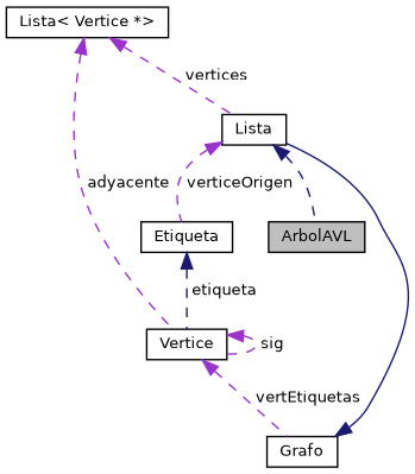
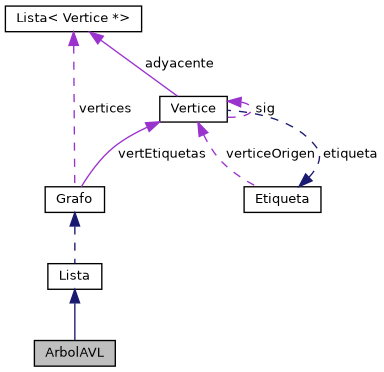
  digraph {
    node [color=black fillcolor=white fontname=Helvetica fontsize=10 shape=record style=filled]
    edge [color=darkorchid3 dir=back fontname=Helvetica fontsize=10 labelfontname=Helvetica labelfontsize=10 style=dashed]
    n1 [fillcolor=grey75 fontcolor=black height=0.2 label=ArbolAVL width=0.4]
    n2 [height=0.2 label=Lista width=0.4]
    n3 [height=0.2 label=Grafo width=0.4]
    n4 [height=0.2 label="Lista\< Vertice *\>" width=0.4]
    n5 [height=0.2 label=Vertice width=0.4]
    n6 [height=0.2 label=Etiqueta width=0.4]
-   n2 -> n1 [color=midnightblue]
-   n3 -> n2 [color=midnightblue style=solid]
-   n4 -> n2 [label=" vertices"]
-   n4 -> n5 [label=" adyacente"]
-   n5 -> n3 [label=" vertEtiquetas"]
+   n2 -> n1 [color=midnightblue style=solid]
+   n3 -> n2 [color=midnightblue]
+   n4 -> n3 [label=" vertices"]
+   n4 -> n5 [label=" adyacente" style=solid]
+   n5 -> n3 [label=" vertEtiquetas" style=solid]
    n5 -> n5 [label=" sig"]
-   n2 -> n6 [label=" verticeOrigen"]
+   n5 -> n6 [label=" verticeOrigen"]
    n6 -> n5 [color=midnightblue label=" etiqueta"]
  }
